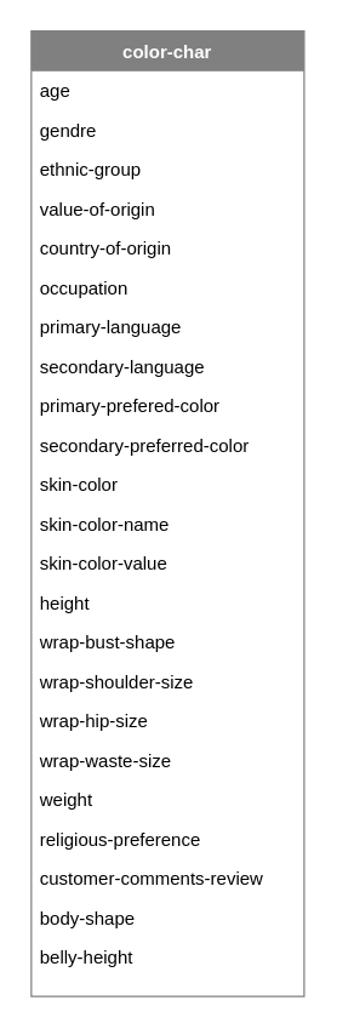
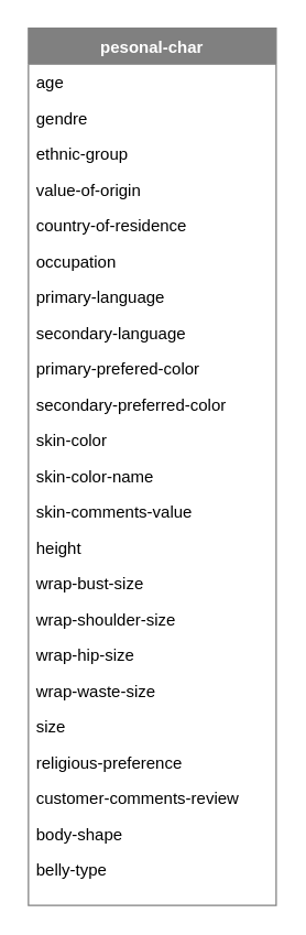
  <mxCell id="0" />
  <mxCell id="1" parent="0" />
- <mxCell id="2" value="color-char" style="swimlane;fontStyle=1;align=center;verticalAlign=top;childLayout=stackLayout;horizontal=1;startSize=26;horizontalStack=0;resizeParent=1;resizeLast=0;collapsible=1;marginBottom=0;rounded=0;shadow=0;strokeWidth=1;fillColor=#808080;strokeColor=#808080;fontColor=#ffffff;fontSize=12;" parent="1" vertex="1"><mxGeometry x="20" y="20" width="180" height="637" as="geometry"><mxRectangle x="19" y="268" width="160" height="26" as="alternateBounds" /></mxGeometry></mxCell>
+ <mxCell id="2" value="pesonal-char" style="swimlane;fontStyle=1;align=center;verticalAlign=top;childLayout=stackLayout;horizontal=1;startSize=26;horizontalStack=0;resizeParent=1;resizeLast=0;collapsible=1;marginBottom=0;rounded=0;shadow=0;strokeWidth=1;fillColor=#808080;strokeColor=#808080;fontColor=#ffffff;fontSize=12;" parent="1" vertex="1"><mxGeometry x="20" y="20" width="180" height="637" as="geometry"><mxRectangle x="19" y="268" width="160" height="26" as="alternateBounds" /></mxGeometry></mxCell>
  <mxCell id="3" value="age" style="text;align=left;verticalAlign=top;spacingLeft=4;spacingRight=4;overflow=hidden;rotatable=0;points=[[0,0.5],[1,0.5]];portConstraint=eastwest;fontSize=12;" parent="2" vertex="1"><mxGeometry y="26" width="180" height="26" as="geometry" /></mxCell>
  <mxCell id="4" value="gendre" style="text;align=left;verticalAlign=top;spacingLeft=4;spacingRight=4;overflow=hidden;rotatable=0;points=[[0,0.5],[1,0.5]];portConstraint=eastwest;rounded=0;shadow=0;html=0;fontSize=12;" parent="2" vertex="1"><mxGeometry y="52" width="180" height="26" as="geometry" /></mxCell>
  <mxCell id="5" value="ethnic-group" style="text;align=left;verticalAlign=top;spacingLeft=4;spacingRight=4;overflow=hidden;rotatable=0;points=[[0,0.5],[1,0.5]];portConstraint=eastwest;rounded=0;shadow=0;html=0;fontSize=12;" parent="2" vertex="1"><mxGeometry y="78" width="180" height="26" as="geometry" /></mxCell>
  <mxCell id="6" value="value-of-origin" style="text;align=left;verticalAlign=top;spacingLeft=4;spacingRight=4;overflow=hidden;rotatable=0;points=[[0,0.5],[1,0.5]];portConstraint=eastwest;fontSize=12;" parent="2" vertex="1"><mxGeometry y="104" width="180" height="26" as="geometry" /></mxCell>
- <mxCell id="7" value="country-of-origin" style="text;align=left;verticalAlign=top;spacingLeft=4;spacingRight=4;overflow=hidden;rotatable=0;points=[[0,0.5],[1,0.5]];portConstraint=eastwest;fontSize=12;" parent="2" vertex="1"><mxGeometry y="130" width="180" height="26" as="geometry" /></mxCell>
+ <mxCell id="7" value="country-of-residence" style="text;align=left;verticalAlign=top;spacingLeft=4;spacingRight=4;overflow=hidden;rotatable=0;points=[[0,0.5],[1,0.5]];portConstraint=eastwest;fontSize=12;" parent="2" vertex="1"><mxGeometry y="130" width="180" height="26" as="geometry" /></mxCell>
  <mxCell id="8" value="occupation" style="text;align=left;verticalAlign=top;spacingLeft=4;spacingRight=4;overflow=hidden;rotatable=0;points=[[0,0.5],[1,0.5]];portConstraint=eastwest;fontSize=12;" parent="2" vertex="1"><mxGeometry y="156" width="180" height="26" as="geometry" /></mxCell>
  <mxCell id="9" value="primary-language" style="text;align=left;verticalAlign=top;spacingLeft=4;spacingRight=4;overflow=hidden;rotatable=0;points=[[0,0.5],[1,0.5]];portConstraint=eastwest;fontSize=12;" parent="2" vertex="1"><mxGeometry y="182" width="180" height="26" as="geometry" /></mxCell>
  <mxCell id="10" value="secondary-language" style="text;align=left;verticalAlign=top;spacingLeft=4;spacingRight=4;overflow=hidden;rotatable=0;points=[[0,0.5],[1,0.5]];portConstraint=eastwest;rounded=0;shadow=0;html=0;fontSize=12;" parent="2" vertex="1"><mxGeometry y="208" width="180" height="26" as="geometry" /></mxCell>
  <mxCell id="11" value="primary-prefered-color" style="text;align=left;verticalAlign=top;spacingLeft=4;spacingRight=4;overflow=hidden;rotatable=0;points=[[0,0.5],[1,0.5]];portConstraint=eastwest;rounded=0;shadow=0;html=0;fontSize=12;" parent="2" vertex="1"><mxGeometry y="234" width="180" height="26" as="geometry" /></mxCell>
  <mxCell id="12" value="secondary-preferred-color" style="text;align=left;verticalAlign=top;spacingLeft=4;spacingRight=4;overflow=hidden;rotatable=0;points=[[0,0.5],[1,0.5]];portConstraint=eastwest;fontSize=12;" parent="2" vertex="1"><mxGeometry y="260" width="180" height="26" as="geometry" /></mxCell>
  <mxCell id="13" value="skin-color" style="text;align=left;verticalAlign=top;spacingLeft=4;spacingRight=4;overflow=hidden;rotatable=0;points=[[0,0.5],[1,0.5]];portConstraint=eastwest;rounded=0;shadow=0;html=0;fontSize=12;" parent="2" vertex="1"><mxGeometry y="286" width="180" height="26" as="geometry" /></mxCell>
  <mxCell id="14" value="skin-color-name" style="text;align=left;verticalAlign=top;spacingLeft=4;spacingRight=4;overflow=hidden;rotatable=0;points=[[0,0.5],[1,0.5]];portConstraint=eastwest;fontSize=12;" parent="2" vertex="1"><mxGeometry y="312" width="180" height="26" as="geometry" /></mxCell>
- <mxCell id="15" value="skin-color-value" style="text;align=left;verticalAlign=top;spacingLeft=4;spacingRight=4;overflow=hidden;rotatable=0;points=[[0,0.5],[1,0.5]];portConstraint=eastwest;fontSize=12;" parent="2" vertex="1"><mxGeometry y="338" width="180" height="26" as="geometry" /></mxCell>
+ <mxCell id="15" value="skin-comments-value" style="text;align=left;verticalAlign=top;spacingLeft=4;spacingRight=4;overflow=hidden;rotatable=0;points=[[0,0.5],[1,0.5]];portConstraint=eastwest;fontSize=12;" parent="2" vertex="1"><mxGeometry y="338" width="180" height="26" as="geometry" /></mxCell>
  <mxCell id="16" value="height" style="text;align=left;verticalAlign=top;spacingLeft=4;spacingRight=4;overflow=hidden;rotatable=0;points=[[0,0.5],[1,0.5]];portConstraint=eastwest;fontSize=12;" parent="2" vertex="1"><mxGeometry y="364" width="180" height="26" as="geometry" /></mxCell>
- <mxCell id="17" value="wrap-bust-shape" style="text;align=left;verticalAlign=top;spacingLeft=4;spacingRight=4;overflow=hidden;rotatable=0;points=[[0,0.5],[1,0.5]];portConstraint=eastwest;fontSize=12;" parent="2" vertex="1"><mxGeometry y="390" width="180" height="26" as="geometry" /></mxCell>
+ <mxCell id="17" value="wrap-bust-size" style="text;align=left;verticalAlign=top;spacingLeft=4;spacingRight=4;overflow=hidden;rotatable=0;points=[[0,0.5],[1,0.5]];portConstraint=eastwest;fontSize=12;" parent="2" vertex="1"><mxGeometry y="390" width="180" height="26" as="geometry" /></mxCell>
  <mxCell id="18" value="wrap-shoulder-size" style="text;align=left;verticalAlign=top;spacingLeft=4;spacingRight=4;overflow=hidden;rotatable=0;points=[[0,0.5],[1,0.5]];portConstraint=eastwest;fontSize=12;" parent="2" vertex="1"><mxGeometry y="416" width="180" height="26" as="geometry" /></mxCell>
  <mxCell id="19" value="wrap-hip-size" style="text;align=left;verticalAlign=top;spacingLeft=4;spacingRight=4;overflow=hidden;rotatable=0;points=[[0,0.5],[1,0.5]];portConstraint=eastwest;fontSize=12;" vertex="1" parent="2"><mxGeometry y="442" width="180" height="26" as="geometry" /></mxCell>
  <mxCell id="20" value="wrap-waste-size" style="text;align=left;verticalAlign=top;spacingLeft=4;spacingRight=4;overflow=hidden;rotatable=0;points=[[0,0.5],[1,0.5]];portConstraint=eastwest;fontSize=12;" vertex="1" parent="2"><mxGeometry y="468" width="180" height="26" as="geometry" /></mxCell>
- <mxCell id="21" value="weight" style="text;align=left;verticalAlign=top;spacingLeft=4;spacingRight=4;overflow=hidden;rotatable=0;points=[[0,0.5],[1,0.5]];portConstraint=eastwest;fontSize=12;" parent="2" vertex="1"><mxGeometry y="494" width="180" height="26" as="geometry" /></mxCell>
+ <mxCell id="21" value="size" style="text;align=left;verticalAlign=top;spacingLeft=4;spacingRight=4;overflow=hidden;rotatable=0;points=[[0,0.5],[1,0.5]];portConstraint=eastwest;fontSize=12;" parent="2" vertex="1"><mxGeometry y="494" width="180" height="26" as="geometry" /></mxCell>
  <mxCell id="22" value="religious-preference" style="text;align=left;verticalAlign=top;spacingLeft=4;spacingRight=4;overflow=hidden;rotatable=0;points=[[0,0.5],[1,0.5]];portConstraint=eastwest;fontSize=12;" parent="2" vertex="1"><mxGeometry y="520" width="180" height="26" as="geometry" /></mxCell>
  <mxCell id="23" value="customer-comments-review" style="text;align=left;verticalAlign=top;spacingLeft=4;spacingRight=4;overflow=hidden;rotatable=0;points=[[0,0.5],[1,0.5]];portConstraint=eastwest;fontSize=12;" parent="2" vertex="1"><mxGeometry y="546" width="180" height="26" as="geometry" /></mxCell>
  <mxCell id="24" value="body-shape" style="text;align=left;verticalAlign=top;spacingLeft=4;spacingRight=4;overflow=hidden;rotatable=0;points=[[0,0.5],[1,0.5]];portConstraint=eastwest;fontSize=12;" vertex="1" parent="2"><mxGeometry y="572" width="180" height="26" as="geometry" /></mxCell>
- <mxCell id="25" value="belly-height" style="text;align=left;verticalAlign=top;spacingLeft=4;spacingRight=4;overflow=hidden;rotatable=0;points=[[0,0.5],[1,0.5]];portConstraint=eastwest;fontSize=12;" vertex="1" parent="2"><mxGeometry y="598" width="180" height="26" as="geometry" /></mxCell>
+ <mxCell id="25" value="belly-type" style="text;align=left;verticalAlign=top;spacingLeft=4;spacingRight=4;overflow=hidden;rotatable=0;points=[[0,0.5],[1,0.5]];portConstraint=eastwest;fontSize=12;" vertex="1" parent="2"><mxGeometry y="598" width="180" height="26" as="geometry" /></mxCell>
